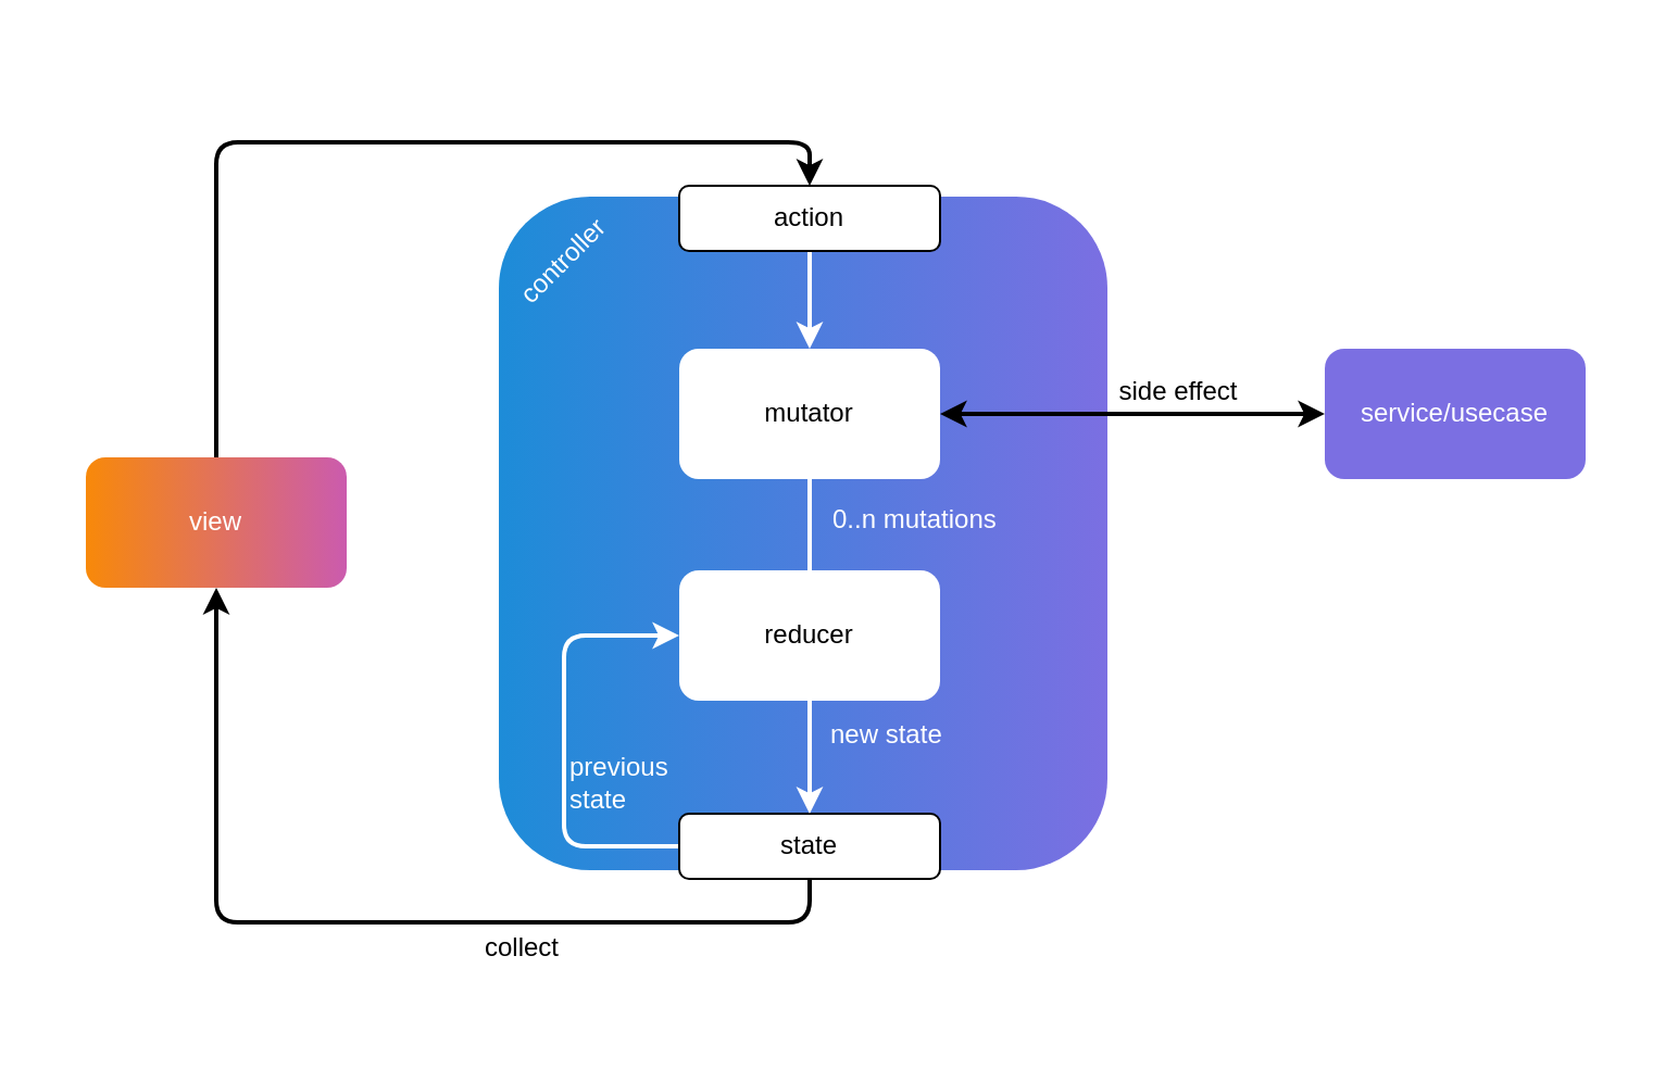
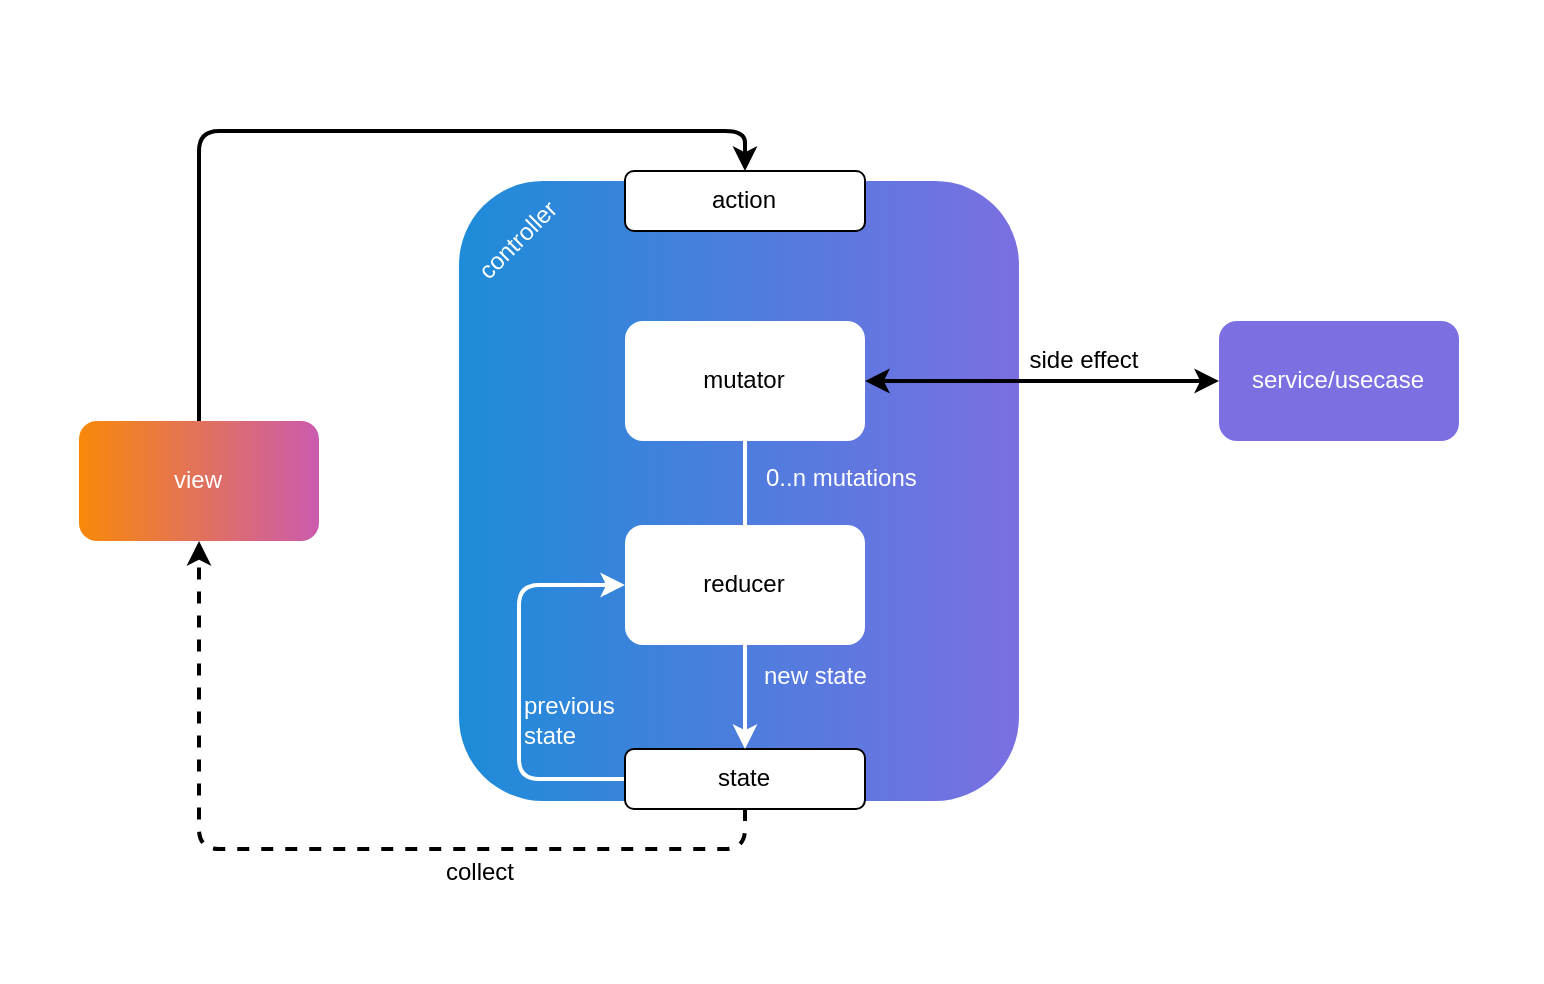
  <mxCell id="0" />
  <mxCell id="1" parent="0" />
  <mxCell id="2" value="" style="rounded=1;whiteSpace=wrap;html=1;strokeColor=none;" vertex="1" parent="1"><mxGeometry x="20" y="20" width="730" height="450" as="geometry" /></mxCell>
  <mxCell id="3" style="edgeStyle=orthogonalEdgeStyle;rounded=1;orthogonalLoop=1;jettySize=auto;html=1;exitX=0.5;exitY=0;exitDx=0;exitDy=0;entryX=0.5;entryY=0;entryDx=0;entryDy=0;strokeWidth=2;" edge="1" parent="1" source="4" target="7"><mxGeometry relative="1" as="geometry" /></mxCell>
  <mxCell id="4" value="view" style="rounded=1;fillColor=#f88909;glass=0;shadow=0;comic=0;gradientColor=#cb5bae;strokeColor=none;gradientDirection=east;fontColor=#ffff;html=1;whiteSpace=wrap;" vertex="1" parent="1"><mxGeometry x="39" y="210" width="120" height="60" as="geometry" /></mxCell>
  <mxCell id="5" value="" style="rounded=1;html=1;gradientColor=#7b6fe2;fillColor=#1d8cd8;strokeColor=none;gradientDirection=east;fontColor=none;noLabel=1;whiteSpace=wrap;shadow=0;glass=0;comic=0;" vertex="1" parent="1"><mxGeometry x="229" y="90" width="280" height="310" as="geometry" /></mxCell>
- <mxCell id="6" style="edgeStyle=orthogonalEdgeStyle;rounded=0;orthogonalLoop=1;jettySize=auto;html=1;exitX=0.5;exitY=1;exitDx=0;exitDy=0;entryX=0.5;entryY=0;entryDx=0;entryDy=0;strokeWidth=2;strokeColor=#fff;" edge="1" parent="1" source="7" target="12"><mxGeometry relative="1" as="geometry" /></mxCell>
  <mxCell id="7" value="action" style="rounded=1;whiteSpace=wrap;html=1;" vertex="1" parent="1"><mxGeometry x="312" y="85" width="120" height="30" as="geometry" /></mxCell>
- <mxCell id="8" style="edgeStyle=orthogonalEdgeStyle;rounded=1;orthogonalLoop=1;jettySize=auto;html=1;exitX=0.5;exitY=1;exitDx=0;exitDy=0;entryX=0.5;entryY=1;entryDx=0;entryDy=0;strokeWidth=2;" edge="1" parent="1" source="10" target="4"><mxGeometry relative="1" as="geometry" /></mxCell>
+ <mxCell id="8" style="edgeStyle=orthogonalEdgeStyle;rounded=1;orthogonalLoop=1;jettySize=auto;html=1;exitX=0.5;exitY=1;exitDx=0;exitDy=0;entryX=0.5;entryY=1;entryDx=0;entryDy=0;strokeWidth=2;dashed=1;" edge="1" parent="1" source="10" target="4"><mxGeometry relative="1" as="geometry" /></mxCell>
  <mxCell id="9" style="edgeStyle=orthogonalEdgeStyle;rounded=1;orthogonalLoop=1;jettySize=auto;html=1;entryX=0;entryY=0.5;entryDx=0;entryDy=0;startArrow=none;startFill=0;strokeColor=#fff;strokeWidth=2;fontColor=#FFFFFF;" edge="1" parent="1" source="10" target="14"><mxGeometry relative="1" as="geometry"><Array as="points"><mxPoint x="259" y="389" /><mxPoint x="259" y="292" /></Array></mxGeometry></mxCell>
  <mxCell id="10" value="state" style="rounded=1;whiteSpace=wrap;html=1;strokeColor=#000000;" vertex="1" parent="1"><mxGeometry x="312" y="374" width="120" height="30" as="geometry" /></mxCell>
  <mxCell id="11" style="edgeStyle=orthogonalEdgeStyle;rounded=0;orthogonalLoop=1;jettySize=auto;html=1;exitX=0.5;exitY=1;exitDx=0;exitDy=0;entryX=0.5;entryY=0;entryDx=0;entryDy=0;strokeWidth=2;strokeColor=#fff;endArrow=none;" edge="1" parent="1" source="12" target="14"><mxGeometry relative="1" as="geometry" /></mxCell>
  <mxCell id="12" value="mutator" style="rounded=1;whiteSpace=wrap;html=1;strokeColor=none;fillColor=#ffffff;strokeWidth=2;glass=0;comic=0;" vertex="1" parent="1"><mxGeometry x="312" y="160" width="120" height="60" as="geometry" /></mxCell>
  <mxCell id="13" style="edgeStyle=orthogonalEdgeStyle;rounded=0;orthogonalLoop=1;jettySize=auto;html=1;exitX=0.5;exitY=1;exitDx=0;exitDy=0;entryX=0.5;entryY=0;entryDx=0;entryDy=0;strokeWidth=2;strokeColor=#fff;" edge="1" parent="1" source="14" target="10"><mxGeometry relative="1" as="geometry" /></mxCell>
  <mxCell id="14" value="reducer" style="rounded=1;whiteSpace=wrap;html=1;strokeColor=none;" vertex="1" parent="1"><mxGeometry x="312" y="262" width="120" height="60" as="geometry" /></mxCell>
  <mxCell id="15" style="edgeStyle=orthogonalEdgeStyle;rounded=0;orthogonalLoop=1;jettySize=auto;html=1;exitX=0;exitY=0.5;exitDx=0;exitDy=0;entryX=1;entryY=0.5;entryDx=0;entryDy=0;startArrow=classic;startFill=1;strokeWidth=2;" edge="1" parent="1" source="16" target="12"><mxGeometry relative="1" as="geometry" /></mxCell>
  <mxCell id="16" value="service/usecase" style="rounded=1;whiteSpace=wrap;html=1;gradientColor=none;fillColor=#7b6fe2;strokeColor=none;fontColor=#FFFFFF;" vertex="1" parent="1"><mxGeometry x="609" y="160" width="120" height="60" as="geometry" /></mxCell>
  <mxCell id="17" value="side effect" style="text;html=1;strokeColor=none;fillColor=none;align=center;verticalAlign=middle;whiteSpace=wrap;rounded=0;" vertex="1" parent="1"><mxGeometry x="507" y="170" width="70" height="20" as="geometry" /></mxCell>
  <mxCell id="18" value="collect" style="text;html=1;strokeColor=none;fillColor=none;align=center;verticalAlign=middle;whiteSpace=wrap;rounded=0;" vertex="1" parent="1"><mxGeometry x="220" y="426" width="40" height="20" as="geometry" /></mxCell>
  <mxCell id="19" value="previous state" style="text;html=1;strokeColor=none;fillColor=none;align=left;verticalAlign=middle;whiteSpace=wrap;rounded=0;shadow=0;glass=0;comic=0;fontColor=#FFFFFF;" vertex="1" parent="1"><mxGeometry x="260" y="350" width="40" height="20" as="geometry" /></mxCell>
  <mxCell id="20" value="0..n mutations" style="text;html=1;strokeColor=none;fillColor=none;align=left;verticalAlign=middle;whiteSpace=wrap;rounded=0;shadow=0;glass=0;comic=0;fontColor=#FFFFFF;" vertex="1" parent="1"><mxGeometry x="381" y="229" width="80" height="20" as="geometry" /></mxCell>
  <mxCell id="21" value="new state" style="text;html=1;strokeColor=none;fillColor=none;align=left;verticalAlign=middle;whiteSpace=wrap;rounded=0;shadow=0;glass=0;comic=0;fontColor=#FFFFFF;" vertex="1" parent="1"><mxGeometry x="380" y="328" width="80" height="20" as="geometry" /></mxCell>
  <mxCell id="22" value="controller" style="text;html=1;strokeColor=none;fillColor=none;align=center;verticalAlign=middle;whiteSpace=wrap;rounded=0;shadow=0;glass=0;comic=0;fontColor=#fff;rotation=-45;" vertex="1" parent="1"><mxGeometry x="239" y="110" width="40" height="20" as="geometry" /></mxCell>
